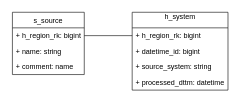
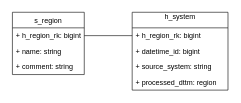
  <mxCell id="0" />
  <mxCell id="1" parent="0" />
  <mxCell id="2" value="h_system&#10;" parent="1" style="swimlane;fontStyle=0;childLayout=stackLayout;horizontal=1;startSize=26;fillColor=none;horizontalStack=0;resizeParent=1;resizeParentMax=0;resizeLast=0;collapsible=1;marginBottom=0;align=center;verticalAlign=middle;" vertex="1"><mxGeometry as="geometry" y="20" x="220" width="160" height="130" /></mxCell>
  <mxCell id="3" value="+ h_region_rk: bigint" parent="2" style="text;strokeColor=none;fillColor=none;align=left;verticalAlign=top;spacingLeft=4;spacingRight=4;overflow=hidden;rotatable=0;points=[[0,0.5],[1,0.5]];portConstraint=eastwest;" vertex="1"><mxGeometry as="geometry" y="26" width="160" height="26" /></mxCell>
  <mxCell id="4" value="+ datetime_id: bigint" parent="2" style="text;strokeColor=none;fillColor=none;align=left;verticalAlign=top;spacingLeft=4;spacingRight=4;overflow=hidden;rotatable=0;points=[[0,0.5],[1,0.5]];portConstraint=eastwest;" vertex="1"><mxGeometry as="geometry" y="52" width="160" height="26" /></mxCell>
  <mxCell id="5" value="+ source_system: string" parent="2" style="text;strokeColor=none;fillColor=none;align=left;verticalAlign=top;spacingLeft=4;spacingRight=4;overflow=hidden;rotatable=0;points=[[0,0.5],[1,0.5]];portConstraint=eastwest;" vertex="1"><mxGeometry as="geometry" y="78" width="160" height="26" /></mxCell>
- <mxCell id="6" value="+ processed_dttm: datetime" parent="2" style="text;strokeColor=none;fillColor=none;align=left;verticalAlign=top;spacingLeft=4;spacingRight=4;overflow=hidden;rotatable=0;points=[[0,0.5],[1,0.5]];portConstraint=eastwest;" vertex="1"><mxGeometry as="geometry" y="104" width="160" height="26" /></mxCell>
- <mxCell id="7" value="s_source" parent="1" style="swimlane;fontStyle=0;childLayout=stackLayout;horizontal=1;startSize=26;fillColor=none;horizontalStack=0;resizeParent=1;resizeParentMax=0;resizeLast=0;collapsible=1;marginBottom=0;" vertex="1"><mxGeometry as="geometry" y="20" x="20" width="120" height="104" /></mxCell>
+ <mxCell id="6" value="+ processed_dttm: region" parent="2" style="text;strokeColor=none;fillColor=none;align=left;verticalAlign=top;spacingLeft=4;spacingRight=4;overflow=hidden;rotatable=0;points=[[0,0.5],[1,0.5]];portConstraint=eastwest;" vertex="1"><mxGeometry as="geometry" y="104" width="160" height="26" /></mxCell>
+ <mxCell id="7" value="s_region" parent="1" style="swimlane;fontStyle=0;childLayout=stackLayout;horizontal=1;startSize=26;fillColor=none;horizontalStack=0;resizeParent=1;resizeParentMax=0;resizeLast=0;collapsible=1;marginBottom=0;" vertex="1"><mxGeometry as="geometry" y="20" x="20" width="120" height="104" /></mxCell>
  <mxCell id="8" value="+ h_region_rk: bigint" parent="7" style="text;strokeColor=none;fillColor=none;align=left;verticalAlign=top;spacingLeft=4;spacingRight=4;overflow=hidden;rotatable=0;points=[[0,0.5],[1,0.5]];portConstraint=eastwest;" vertex="1"><mxGeometry as="geometry" y="26" width="120" height="26" /></mxCell>
  <mxCell id="9" value="+ name: string" parent="7" style="text;strokeColor=none;fillColor=none;align=left;verticalAlign=top;spacingLeft=4;spacingRight=4;overflow=hidden;rotatable=0;points=[[0,0.5],[1,0.5]];portConstraint=eastwest;" vertex="1"><mxGeometry as="geometry" y="52" width="120" height="26" /></mxCell>
- <mxCell id="10" value="+ comment: name" parent="7" style="text;strokeColor=none;fillColor=none;align=left;verticalAlign=top;spacingLeft=4;spacingRight=4;overflow=hidden;rotatable=0;points=[[0,0.5],[1,0.5]];portConstraint=eastwest;" vertex="1"><mxGeometry as="geometry" y="78" width="120" height="26" /></mxCell>
+ <mxCell id="10" value="+ comment: string" parent="7" style="text;strokeColor=none;fillColor=none;align=left;verticalAlign=top;spacingLeft=4;spacingRight=4;overflow=hidden;rotatable=0;points=[[0,0.5],[1,0.5]];portConstraint=eastwest;" vertex="1"><mxGeometry as="geometry" y="78" width="120" height="26" /></mxCell>
  <mxCell id="11" parent="1" style="edgeStyle=orthogonalEdgeStyle;rounded=0;orthogonalLoop=1;jettySize=auto;html=1;entryX=0;entryY=0.5;entryDx=0;entryDy=0;endArrow=none;endFill=0;exitX=1;exitY=0.5;exitDx=0;exitDy=0;" target="3" edge="1" source="8"><mxGeometry as="geometry" relative="1"><mxPoint as="sourcePoint" y="39" x="130" /></mxGeometry></mxCell>
